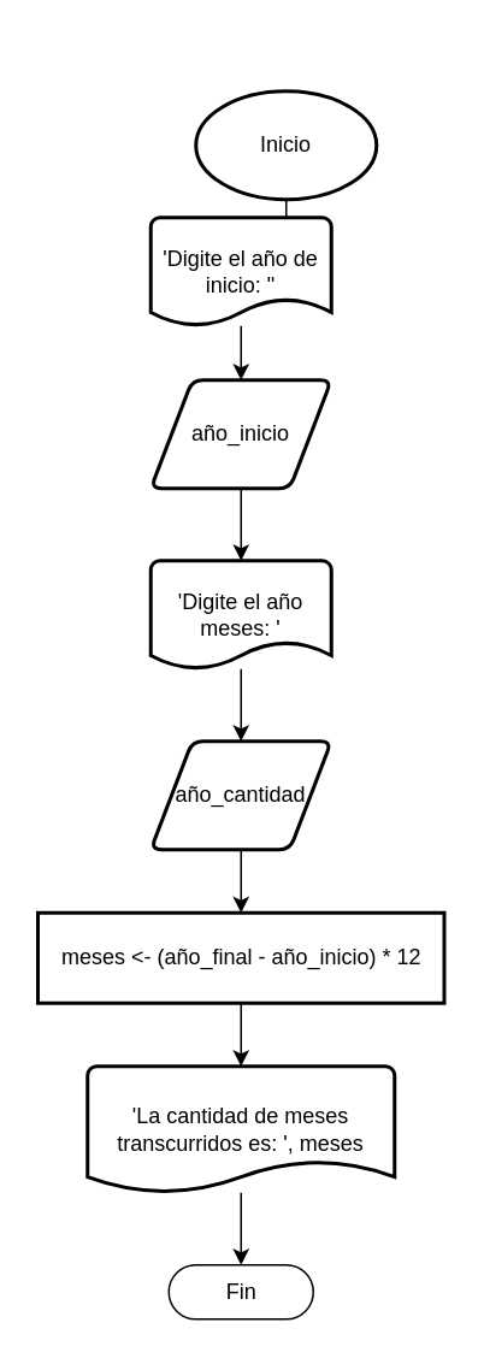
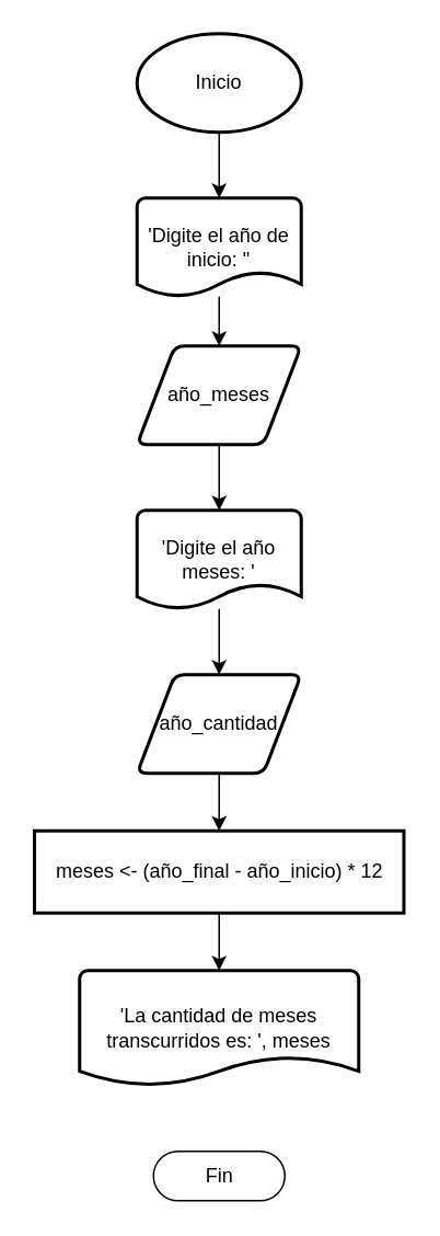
  <mxCell id="0" />
  <mxCell id="1" parent="0" />
  <mxCell id="2" style="edgeStyle=orthogonalEdgeStyle;rounded=0;orthogonalLoop=1;jettySize=auto;html=1;entryX=0.5;entryY=0;entryDx=0;entryDy=0;entryPerimeter=0;" edge="1" parent="1" source="3" target="5"><mxGeometry relative="1" as="geometry" /></mxCell>
- <mxCell id="3" value="Inicio" style="strokeWidth=2;html=1;shape=mxgraph.flowchart.start_1;whiteSpace=wrap;" vertex="1" parent="1"><mxGeometry x="108" y="50" width="100" height="60" as="geometry" /></mxCell>
+ <mxCell id="3" value="Inicio" style="strokeWidth=2;html=1;shape=mxgraph.flowchart.start_1;whiteSpace=wrap;" vertex="1" parent="1"><mxGeometry x="83" y="20" width="100" height="60" as="geometry" /></mxCell>
  <mxCell id="4" style="edgeStyle=orthogonalEdgeStyle;rounded=0;orthogonalLoop=1;jettySize=auto;html=1;" edge="1" parent="1" source="5" target="7"><mxGeometry relative="1" as="geometry" /></mxCell>
  <mxCell id="5" value="'Digite el año de inicio: &quot;" style="strokeWidth=2;html=1;shape=mxgraph.flowchart.document2;whiteSpace=wrap;size=0.25;" vertex="1" parent="1"><mxGeometry x="83" y="120" width="100" height="60" as="geometry" /></mxCell>
  <mxCell id="6" style="edgeStyle=orthogonalEdgeStyle;rounded=0;orthogonalLoop=1;jettySize=auto;html=1;entryX=0.5;entryY=0;entryDx=0;entryDy=0;entryPerimeter=0;" edge="1" parent="1" source="7" target="9"><mxGeometry relative="1" as="geometry" /></mxCell>
- <mxCell id="7" value="año_inicio" style="shape=parallelogram;html=1;strokeWidth=2;perimeter=parallelogramPerimeter;whiteSpace=wrap;rounded=1;arcSize=12;size=0.23;" vertex="1" parent="1"><mxGeometry x="83" y="210" width="100" height="60" as="geometry" /></mxCell>
+ <mxCell id="7" value="año_meses" style="shape=parallelogram;html=1;strokeWidth=2;perimeter=parallelogramPerimeter;whiteSpace=wrap;rounded=1;arcSize=12;size=0.23;" vertex="1" parent="1"><mxGeometry x="83" y="210" width="100" height="60" as="geometry" /></mxCell>
  <mxCell id="8" style="edgeStyle=orthogonalEdgeStyle;rounded=0;orthogonalLoop=1;jettySize=auto;html=1;entryX=0.5;entryY=0;entryDx=0;entryDy=0;" edge="1" parent="1" source="9" target="11"><mxGeometry relative="1" as="geometry" /></mxCell>
  <mxCell id="9" value="'Digite el año meses: '" style="strokeWidth=2;html=1;shape=mxgraph.flowchart.document2;whiteSpace=wrap;size=0.25;" vertex="1" parent="1"><mxGeometry x="83" y="310" width="100" height="60" as="geometry" /></mxCell>
  <mxCell id="10" style="edgeStyle=orthogonalEdgeStyle;rounded=0;orthogonalLoop=1;jettySize=auto;html=1;entryX=0.5;entryY=0;entryDx=0;entryDy=0;" edge="1" parent="1" source="11" target="13"><mxGeometry relative="1" as="geometry" /></mxCell>
  <mxCell id="11" value="año_cantidad" style="shape=parallelogram;html=1;strokeWidth=2;perimeter=parallelogramPerimeter;whiteSpace=wrap;rounded=1;arcSize=12;size=0.23;" vertex="1" parent="1"><mxGeometry x="83" y="410" width="100" height="60" as="geometry" /></mxCell>
  <mxCell id="12" style="edgeStyle=orthogonalEdgeStyle;rounded=0;orthogonalLoop=1;jettySize=auto;html=1;entryX=0.5;entryY=0;entryDx=0;entryDy=0;entryPerimeter=0;" edge="1" parent="1" source="13" target="15"><mxGeometry relative="1" as="geometry" /></mxCell>
  <mxCell id="13" value="meses &amp;lt;- (año_final - año_inicio) * 12" style="whiteSpace=wrap;html=1;absoluteArcSize=1;arcSize=14;strokeWidth=2;rounded=0;" vertex="1" parent="1"><mxGeometry x="20.5" y="505" width="225" height="50" as="geometry" /></mxCell>
- <mxCell id="14" style="edgeStyle=orthogonalEdgeStyle;rounded=0;orthogonalLoop=1;jettySize=auto;html=1;entryX=0.5;entryY=0.5;entryDx=0;entryDy=-15;entryPerimeter=0;" edge="1" parent="1" source="15" target="16"><mxGeometry relative="1" as="geometry" /></mxCell>
  <mxCell id="15" value="'La cantidad de meses transcurridos es: ', meses" style="strokeWidth=2;html=1;shape=mxgraph.flowchart.document2;whiteSpace=wrap;size=0.25;" vertex="1" parent="1"><mxGeometry x="48" y="590" width="170" height="70" as="geometry" /></mxCell>
  <mxCell id="16" value="Fin" style="html=1;dashed=0;whitespace=wrap;shape=mxgraph.dfd.start" vertex="1" parent="1"><mxGeometry x="93" y="700" width="80" height="30" as="geometry" /></mxCell>
